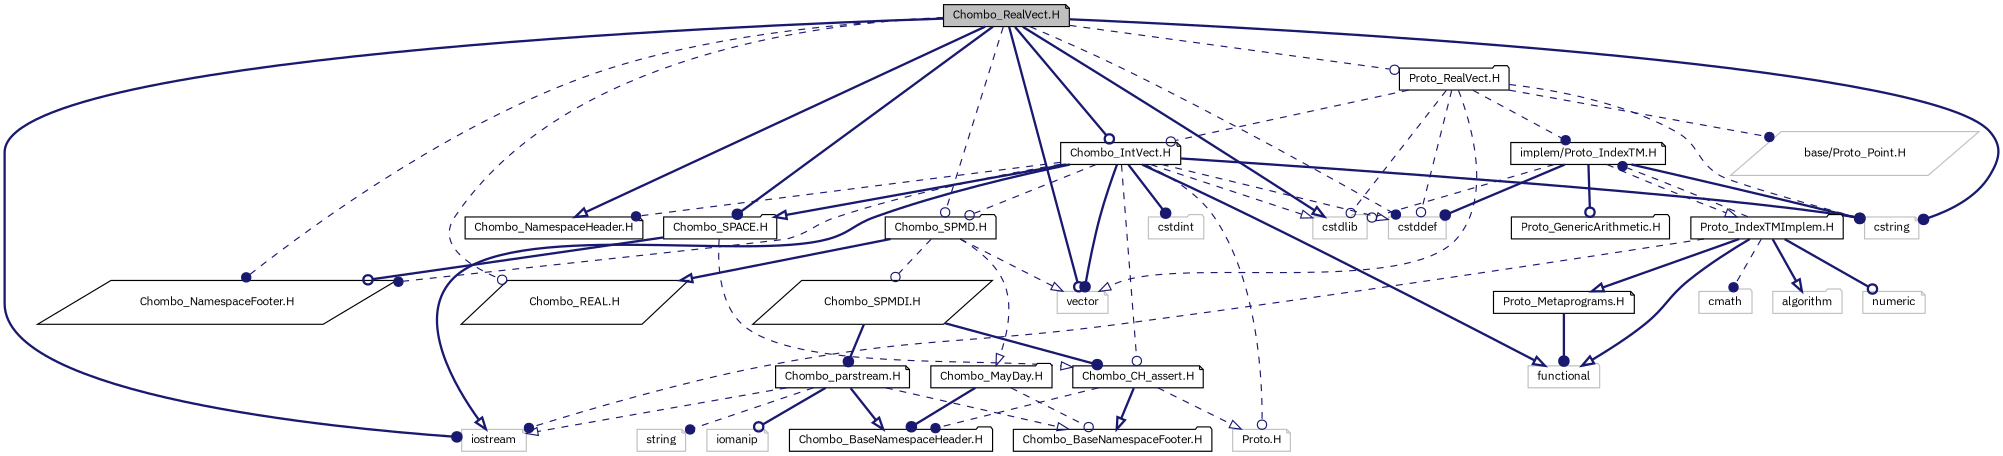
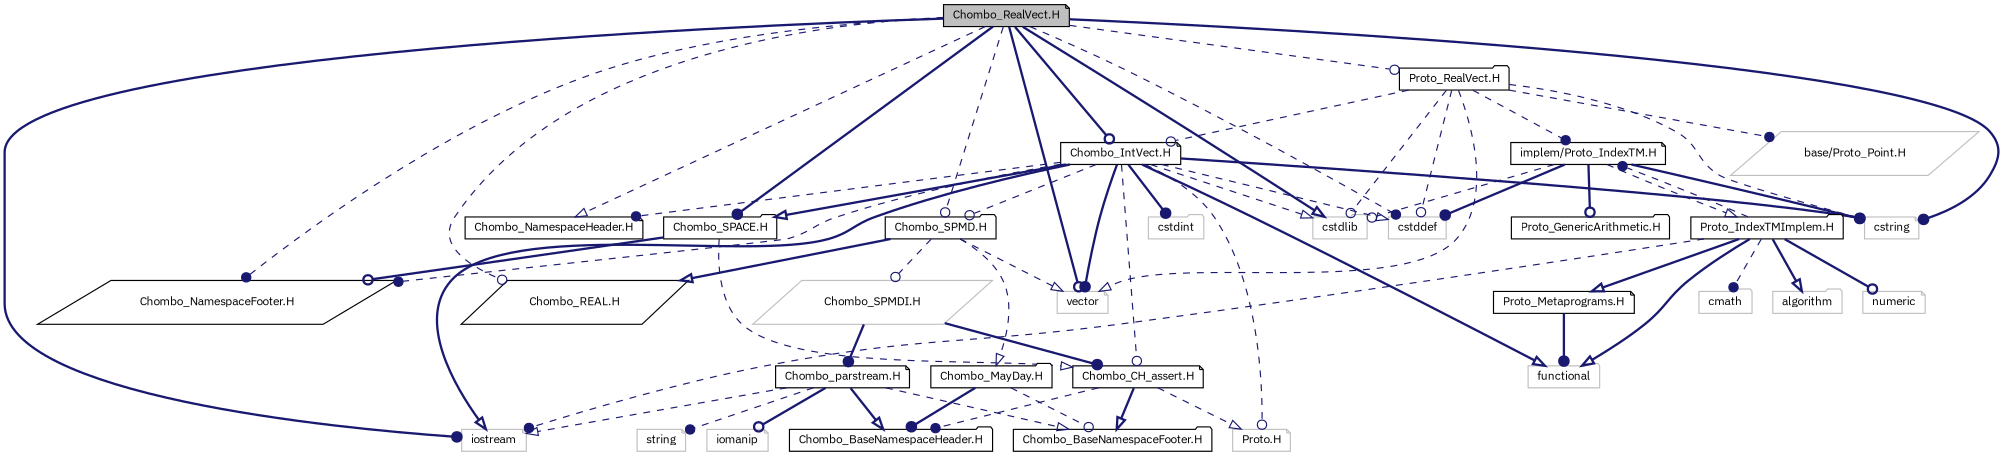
  digraph {
    fontname="IBM Plex Sans"
    node [color=black fillcolor=white fontname="IBM Plex Sans" fontsize=10 shape=note style=filled]
    edge [arrowhead=dot color=midnightblue fontname="IBM Plex Sans" fontsize=10 labelfontname=Helvetica labelfontsize=10 style=dashed]
    n1 [fillcolor=grey75 fontcolor=black height=0.2 label="Chombo_RealVect.H" width=0.4]
    n2 [color=grey75 height=0.2 label=cstddef width=0.4]
    n3 [color=grey75 height=0.2 label=cstdlib shape=folder width=0.4]
    n4 [color=grey75 height=0.2 label=cstring width=0.4]
    n5 [color=grey75 height=0.2 label=iostream width=0.4]
    n6 [color=grey75 height=0.2 label=vector width=0.4]
    n7 [height=0.2 label="Chombo_SPACE.H" shape=folder width=0.4]
    n8 [height=0.2 label="Chombo_NamespaceHeader.H" width=0.4]
    n9 [height=0.2 label="Chombo_NamespaceFooter.H" shape=parallelogram width=0.4]
    n10 [height=0.2 label="Chombo_REAL.H" shape=parallelogram width=0.4]
    n11 [height=0.2 label="Chombo_IntVect.H" width=0.4]
    n12 [height=0.2 label="Chombo_SPMD.H" shape=folder width=0.4]
    n13 [height=0.2 label="Proto_RealVect.H" shape=folder width=0.4]
    n14 [height=0.2 label="Chombo_CH_assert.H" width=0.4]
    n15 [color=grey75 height=0.2 label="Proto.H" width=0.4]
    n16 [color=grey75 height=0.2 label=cstdint shape=folder width=0.4]
    n17 [color=grey75 height=0.2 label=functional shape=folder width=0.4]
    n18 [height=0.2 label="Chombo_MayDay.H" shape=folder width=0.4]
-   n19 [height=0.2 label="Chombo_SPMDI.H" shape=parallelogram width=0.4]
+   n19 [color=grey75 height=0.2 label="Chombo_SPMDI.H" shape=parallelogram width=0.4]
    n20 [color=grey75 height=0.2 label="base/Proto_Point.H" shape=parallelogram width=0.4]
    n21 [height=0.2 label="implem/Proto_IndexTM.H" width=0.4]
    n22 [height=0.2 label="Chombo_BaseNamespaceHeader.H" shape=folder width=0.4]
    n23 [height=0.2 label="Chombo_BaseNamespaceFooter.H" shape=folder width=0.4]
    n24 [color=grey75 height=0.2 label=string width=0.4]
    n25 [height=0.2 label="Chombo_parstream.H" width=0.4]
    n26 [color=grey75 height=0.2 label=iomanip width=0.4]
    n27 [height=0.2 label="Proto_GenericArithmetic.H" shape=folder width=0.4]
    n28 [height=0.2 label="Proto_IndexTMImplem.H" shape=folder width=0.4]
    n29 [color=grey75 height=0.2 label=cmath shape=folder width=0.4]
    n30 [color=grey75 height=0.2 label=algorithm shape=folder width=0.4]
    n31 [color=grey75 height=0.2 label=numeric width=0.4]
    n32 [height=0.2 label="Proto_Metaprograms.H" width=0.4]
    n1 -> n2
    n1 -> n3 [arrowhead=onormal style=bold]
    n1 -> n4 [style=bold]
    n1 -> n5 [style=bold]
    n1 -> n6 [arrowhead=odot style=bold]
    n1 -> n7 [style=bold]
-   n1 -> n8 [arrowhead=onormal style=bold]
+   n1 -> n8 [arrowhead=onormal]
    n1 -> n9
    n1 -> n10 [arrowhead=odot]
    n1 -> n11 [arrowhead=odot style=bold]
    n1 -> n12 [arrowhead=odot]
    n1 -> n13 [arrowhead=odot]
    n7 -> n9 [arrowhead=odot style=bold]
    n7 -> n14 [arrowhead=onormal]
    n11 -> n2 [arrowhead=onormal]
    n11 -> n3 [arrowhead=onormal]
    n11 -> n4 [arrowhead=odot style=bold]
    n11 -> n5 [arrowhead=onormal style=bold]
    n11 -> n6 [style=bold]
    n11 -> n7 [arrowhead=onormal style=bold]
    n11 -> n8
    n11 -> n9
    n11 -> n12 [arrowhead=odot]
    n11 -> n14 [arrowhead=odot]
    n11 -> n15 [arrowhead=odot]
    n11 -> n16 [style=bold]
    n11 -> n17 [arrowhead=onormal style=bold]
    n12 -> n6 [arrowhead=onormal]
    n12 -> n10 [arrowhead=onormal style=bold]
    n12 -> n18 [arrowhead=onormal]
    n12 -> n19 [arrowhead=odot]
    n13 -> n2 [arrowhead=odot]
    n13 -> n3 [arrowhead=odot]
    n13 -> n4 [arrowhead=odot]
    n13 -> n6 [arrowhead=onormal]
    n13 -> n11 [arrowhead=odot]
    n13 -> n20
    n13 -> n21
    n14 -> n15 [arrowhead=onormal]
    n14 -> n22
    n14 -> n23 [arrowhead=onormal style=bold]
    n18 -> n22 [style=bold]
    n18 -> n23 [arrowhead=odot]
    n19 -> n14 [style=bold]
    n19 -> n25 [style=bold]
    n21 -> n2 [style=bold]
    n21 -> n3 [arrowhead=odot]
    n21 -> n4 [style=bold]
    n21 -> n27 [arrowhead=odot style=bold]
    n21 -> n28 [arrowhead=onormal]
    n25 -> n5 [arrowhead=onormal]
    n25 -> n22 [arrowhead=onormal style=bold]
    n25 -> n23 [arrowhead=onormal]
    n25 -> n24
    n25 -> n26 [arrowhead=odot style=bold]
    n28 -> n5
    n28 -> n17 [arrowhead=onormal style=bold]
    n28 -> n21
    n28 -> n29
    n28 -> n30 [arrowhead=onormal style=bold]
    n28 -> n31 [arrowhead=odot style=bold]
    n28 -> n32 [arrowhead=onormal style=bold]
    n32 -> n17 [style=bold]
  }
